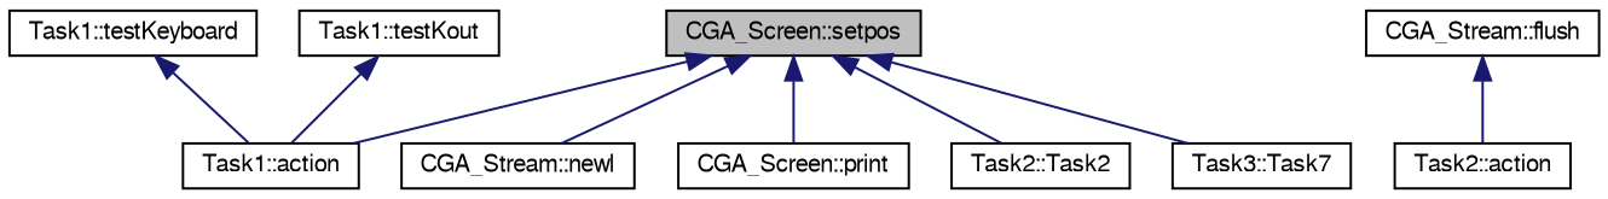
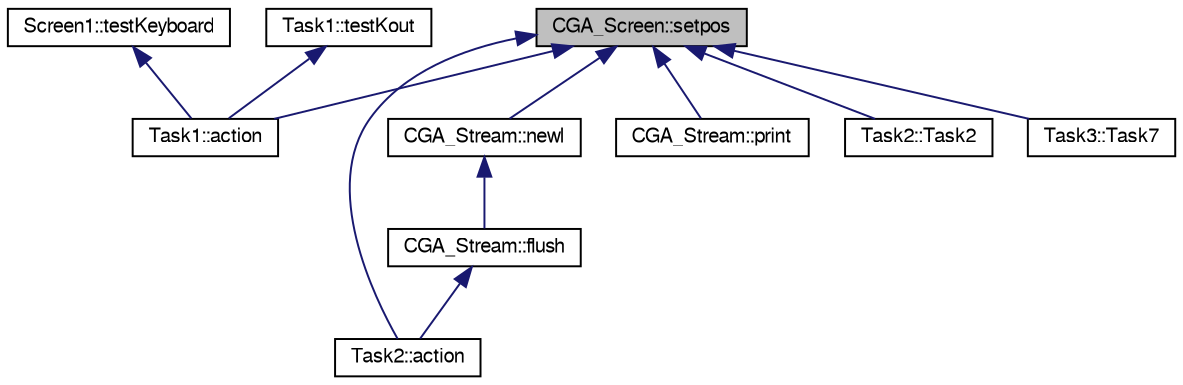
  digraph {
    rankdir=TB
    node [color=black fontname=FreeSans fontsize=10 shape=record]
    edge [color=midnightblue dir=back fontname=FreeSans fontsize=10 labelfontname=FreeSans labelfontsize=10 style=solid]
    n1 [fillcolor=grey75 fontcolor=black height=0.2 label="CGA_Screen::setpos" style=filled width=0.4]
    n2 [height=0.2 label="Task2::action" width=0.4]
    n3 [height=0.2 label="Task1::action" width=0.4]
    n4 [height=0.2 label="CGA_Stream::newl" width=0.4]
-   n5 [height=0.2 label="CGA_Screen::print" width=0.4]
+   n5 [height=0.2 label="CGA_Stream::print" width=0.4]
    n6 [height=0.2 label="Task2::Task2" width=0.4]
    n7 [height=0.2 label="Task3::Task7" width=0.4]
    n8 [height=0.2 label="CGA_Stream::flush" width=0.4]
-   n9 [height=0.2 label="Task1::testKeyboard" width=0.4]
+   n9 [height=0.2 label="Screen1::testKeyboard" width=0.4]
    n10 [height=0.2 label="Task1::testKout" width=0.4]
+   n1 -> n2
    n1 -> n3
    n1 -> n4
    n1 -> n5
    n1 -> n6
    n1 -> n7
+   n4 -> n8
    n8 -> n2
    n9 -> n3
    n10 -> n3
  }
